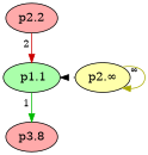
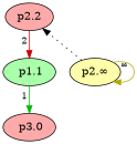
  digraph {
    node [fillcolor="#FFAAAA" fontsize=14 style=filled]
    edge [dir=forward fontsize=12 labeldistance=1.5 style=solid]
-   n1 [label="p3.8"]
+   n1 [label=" p3.0"]
    n2 [label="p2.2"]
    n3 [fillcolor="#AAFFAA" label=" p1.1"]
    n4 [fillcolor="#FFFFAA" label="p2.∞"]
    subgraph sub_1 {
      rank=max
      n1
    }
    subgraph sub_2 {
      rank=min
      n2
    }
    n2 -> n3 [color="#CC0000" taillabel=2]
    n3 -> n1 [color="#00BB00" taillabel=1]
-   n4 -> n3 [color=black constraint=false style=dotted]
+   n4 -> n2 [color=black constraint=false style=dotted]
    n4 -> n4 [color="#AAAA00" taillabel="∞"]
  }
